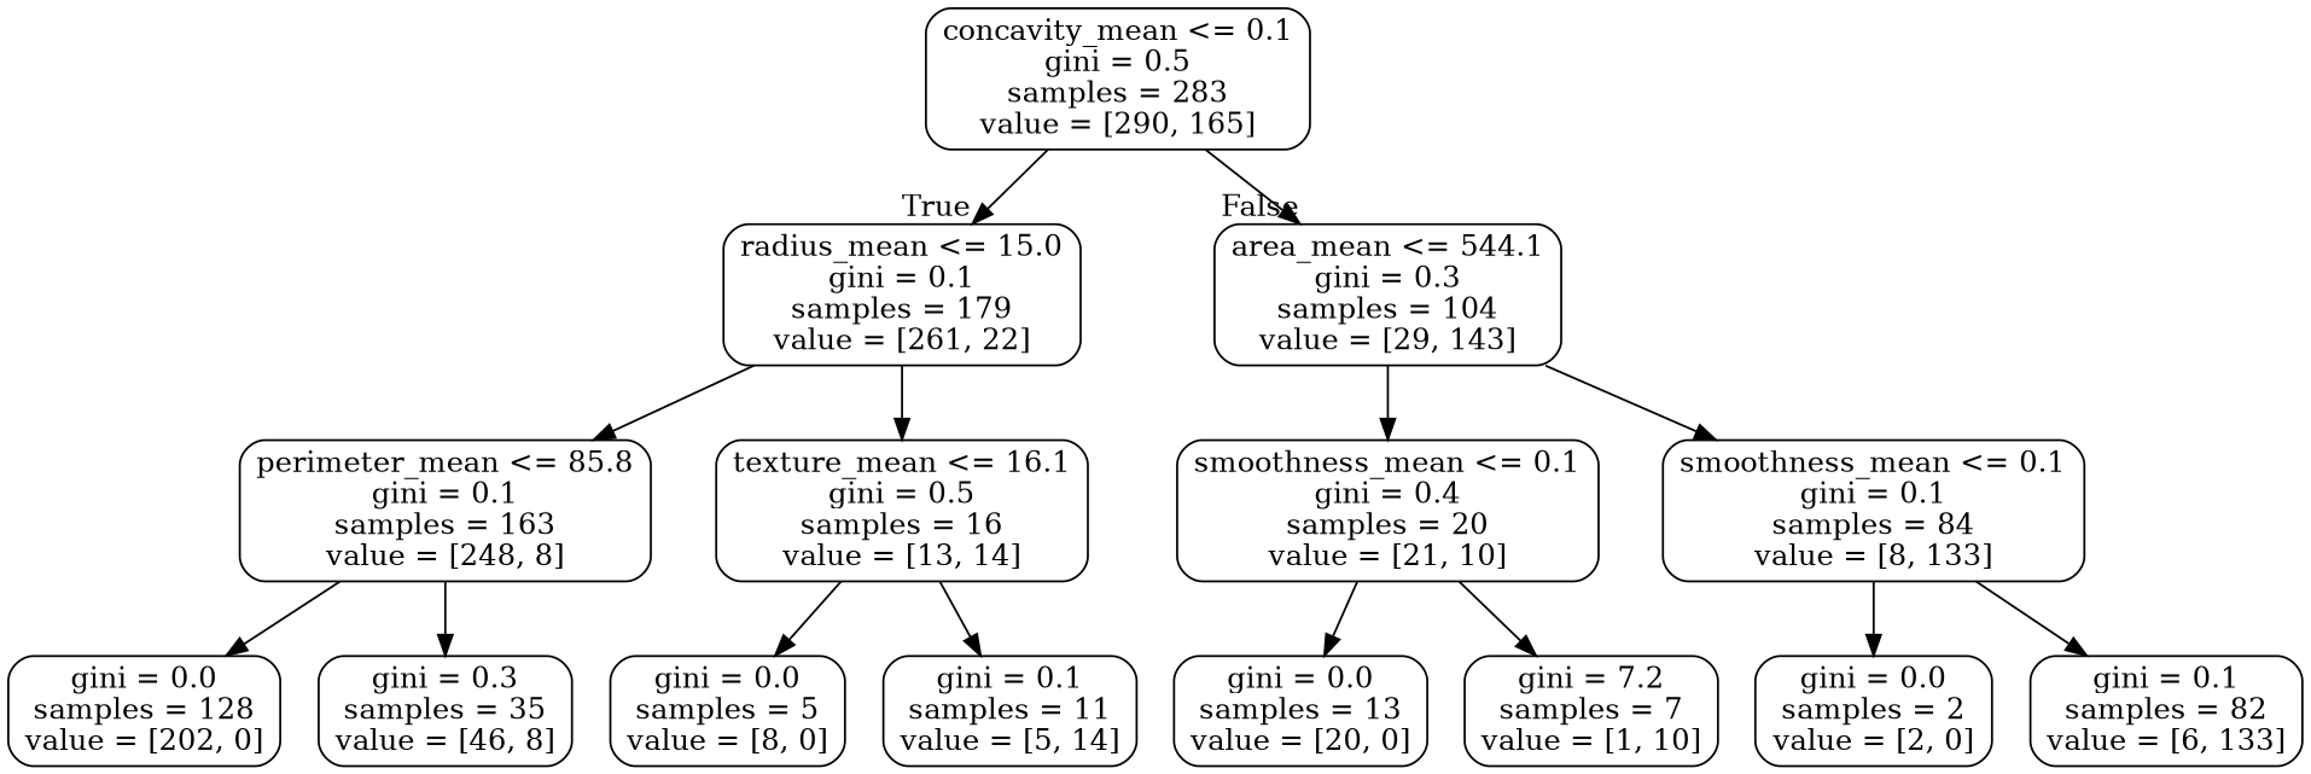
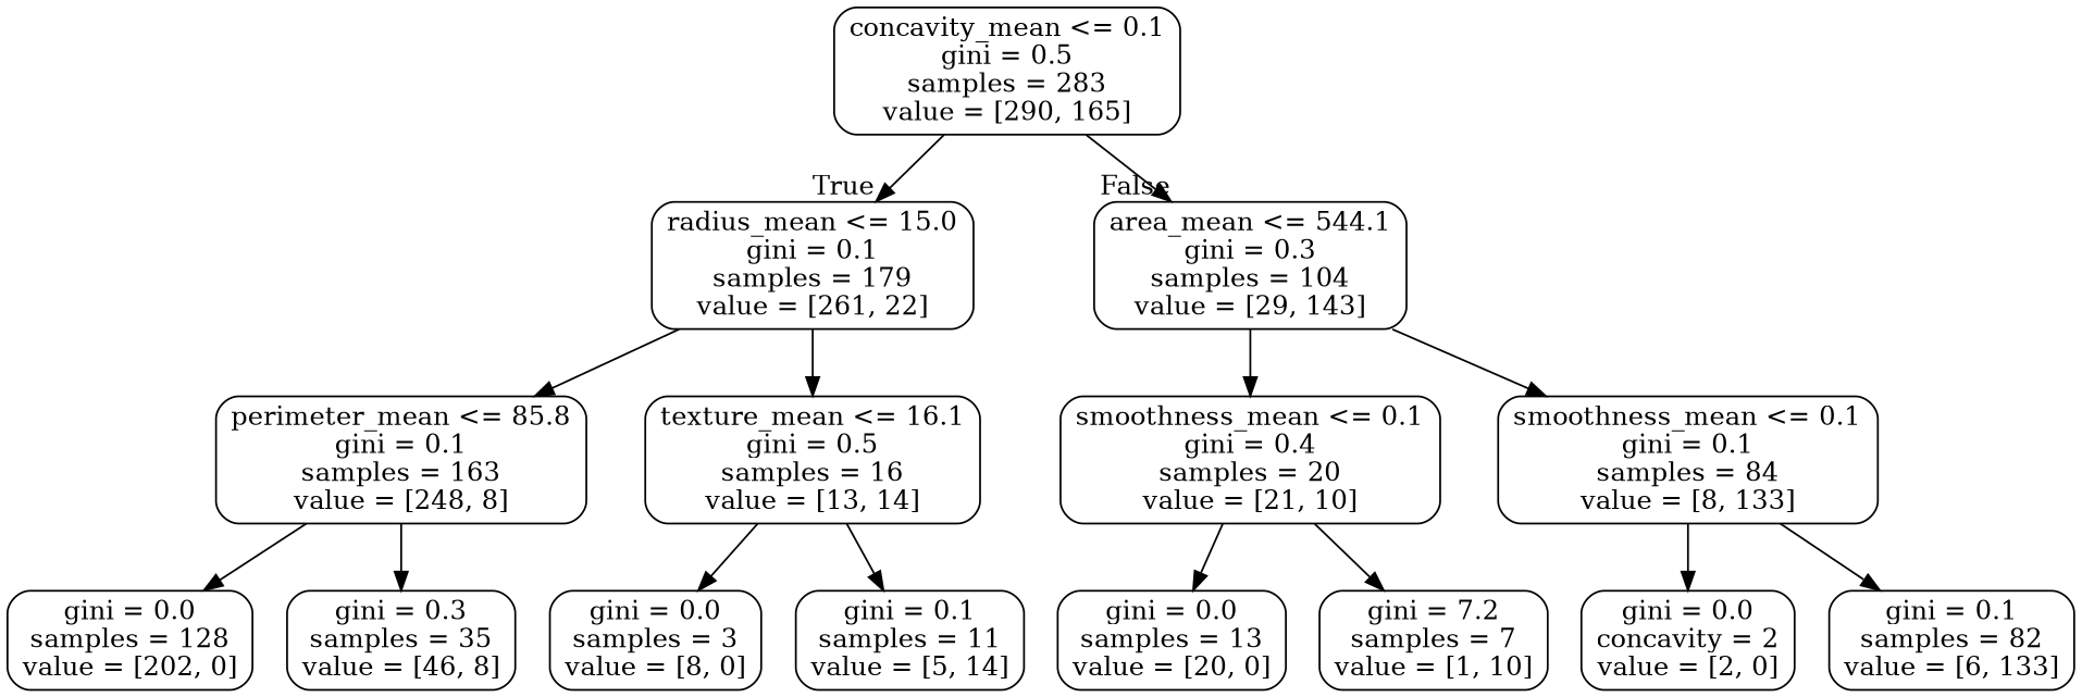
  digraph {
    fontname="DejaVu Serif"
    node [color=black fontname="DejaVu Serif" shape=box style=rounded]
    edge [fontname="DejaVu Serif"]
    n1 [label="concavity_mean <= 0.1\ngini = 0.5\nsamples = 283\nvalue = [290, 165]"]
    n2 [label="radius_mean <= 15.0\ngini = 0.1\nsamples = 179\nvalue = [261, 22]"]
    n3 [label="area_mean <= 544.1\ngini = 0.3\nsamples = 104\nvalue = [29, 143]"]
    n4 [label="perimeter_mean <= 85.8\ngini = 0.1\nsamples = 163\nvalue = [248, 8]"]
    n5 [label="texture_mean <= 16.1\ngini = 0.5\nsamples = 16\nvalue = [13, 14]"]
    n6 [label="smoothness_mean <= 0.1\ngini = 0.4\nsamples = 20\nvalue = [21, 10]"]
    n7 [label="smoothness_mean <= 0.1\ngini = 0.1\nsamples = 84\nvalue = [8, 133]"]
    n8 [label="gini = 0.0\nsamples = 128\nvalue = [202, 0]"]
    n9 [label="gini = 0.3\nsamples = 35\nvalue = [46, 8]"]
-   n10 [label="gini = 0.0\nsamples = 5\nvalue = [8, 0]"]
+   n10 [label="gini = 0.0\nsamples = 3\nvalue = [8, 0]"]
    n11 [label="gini = 0.1\nsamples = 11\nvalue = [5, 14]"]
    n12 [label="gini = 0.0\nsamples = 13\nvalue = [20, 0]"]
    n13 [label="gini = 7.2\nsamples = 7\nvalue = [1, 10]"]
-   n14 [label="gini = 0.0\nsamples = 2\nvalue = [2, 0]"]
+   n14 [label="gini = 0.0\nconcavity = 2\nvalue = [2, 0]"]
    n15 [label="gini = 0.1\nsamples = 82\nvalue = [6, 133]"]
    n1 -> n2 [headlabel=True labelangle=45 labeldistance=2.5]
    n1 -> n3 [headlabel=False labelangle=-45 labeldistance=2.5]
    n2 -> n4
    n2 -> n5
    n3 -> n6
    n3 -> n7
    n4 -> n8
    n4 -> n9
    n5 -> n10
    n5 -> n11
    n6 -> n12
    n6 -> n13
    n7 -> n14
    n7 -> n15
  }
